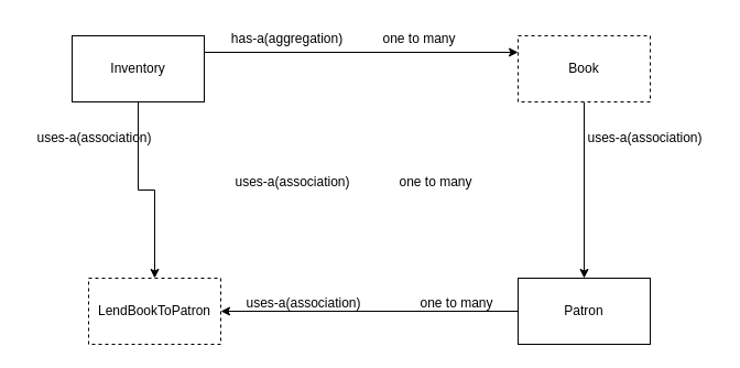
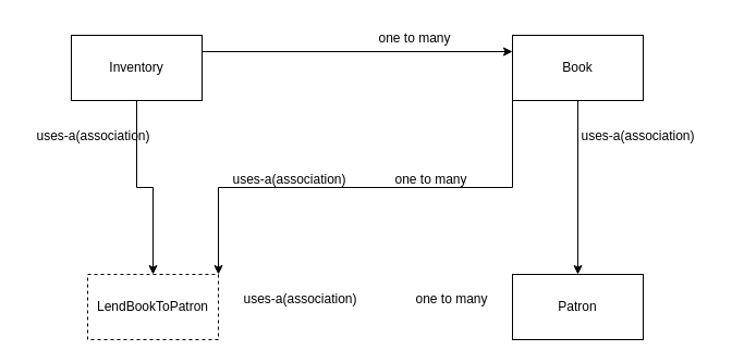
  <mxCell id="0" />
  <mxCell id="1" parent="0" />
  <mxCell id="2" style="edgeStyle=orthogonalEdgeStyle;rounded=0;orthogonalLoop=1;jettySize=auto;html=1;exitX=1;exitY=0.25;exitDx=0;exitDy=0;entryX=0;entryY=0.25;entryDx=0;entryDy=0;" edge="1" parent="1" source="4" target="7"><mxGeometry relative="1" as="geometry" /></mxCell>
  <mxCell id="3" style="edgeStyle=orthogonalEdgeStyle;rounded=0;orthogonalLoop=1;jettySize=auto;html=1;exitX=0.5;exitY=1;exitDx=0;exitDy=0;entryX=0.5;entryY=0;entryDx=0;entryDy=0;" edge="1" parent="1" source="4" target="13"><mxGeometry relative="1" as="geometry" /></mxCell>
  <mxCell id="4" value="Inventory" style="rounded=0;whiteSpace=wrap;html=1;" vertex="1" parent="1"><mxGeometry x="65" y="32" width="120" height="60" as="geometry" /></mxCell>
  <mxCell id="5" style="edgeStyle=orthogonalEdgeStyle;rounded=0;orthogonalLoop=1;jettySize=auto;html=1;" edge="1" parent="1" source="7" target="11"><mxGeometry relative="1" as="geometry" /></mxCell>
- <mxCell id="7" value="Book" style="rounded=0;whiteSpace=wrap;html=1;dashed=1;" vertex="1" parent="1"><mxGeometry x="470" y="32" width="120" height="60" as="geometry" /></mxCell>
- <mxCell id="8" value="has-a(aggregation)" style="text;html=1;align=center;verticalAlign=middle;resizable=0;points=[];autosize=1;strokeColor=none;fillColor=none;" vertex="1" parent="1"><mxGeometry x="200" y="20" width="120" height="30" as="geometry" /></mxCell>
+ <mxCell id="6" style="edgeStyle=orthogonalEdgeStyle;rounded=0;orthogonalLoop=1;jettySize=auto;html=1;exitX=0;exitY=1;exitDx=0;exitDy=0;entryX=1;entryY=0;entryDx=0;entryDy=0;" edge="1" parent="1" source="7" target="13"><mxGeometry relative="1" as="geometry" /></mxCell>
+ <mxCell id="7" value="Book" style="rounded=0;whiteSpace=wrap;html=1;" vertex="1" parent="1"><mxGeometry x="470" y="32" width="120" height="60" as="geometry" /></mxCell>
  <mxCell id="9" value="one to many" style="text;html=1;align=center;verticalAlign=middle;resizable=0;points=[];autosize=1;strokeColor=none;fillColor=none;" vertex="1" parent="1"><mxGeometry x="335" y="20" width="90" height="30" as="geometry" /></mxCell>
- <mxCell id="10" style="edgeStyle=orthogonalEdgeStyle;rounded=0;orthogonalLoop=1;jettySize=auto;html=1;entryX=1;entryY=0.5;entryDx=0;entryDy=0;" edge="1" parent="1" source="11" target="13"><mxGeometry relative="1" as="geometry" /></mxCell>
  <mxCell id="11" value="Patron" style="rounded=0;whiteSpace=wrap;html=1;" vertex="1" parent="1"><mxGeometry x="470" y="252" width="120" height="60" as="geometry" /></mxCell>
  <mxCell id="12" value="uses-a(association)" style="text;html=1;align=center;verticalAlign=middle;resizable=0;points=[];autosize=1;strokeColor=none;fillColor=none;" vertex="1" parent="1"><mxGeometry x="520" y="110" width="130" height="30" as="geometry" /></mxCell>
  <mxCell id="13" value="LendBookToPatron" style="rounded=0;whiteSpace=wrap;html=1;dashed=1;" vertex="1" parent="1"><mxGeometry x="80" y="252" width="120" height="60" as="geometry" /></mxCell>
  <mxCell id="14" value="uses-a(association)" style="text;html=1;align=center;verticalAlign=middle;resizable=0;points=[];autosize=1;strokeColor=none;fillColor=none;" vertex="1" parent="1"><mxGeometry x="200" y="150" width="130" height="30" as="geometry" /></mxCell>
  <mxCell id="15" value="one to many" style="text;html=1;align=center;verticalAlign=middle;resizable=0;points=[];autosize=1;strokeColor=none;fillColor=none;" vertex="1" parent="1"><mxGeometry x="350" y="150" width="90" height="30" as="geometry" /></mxCell>
  <mxCell id="16" value="uses-a(association)" style="text;html=1;align=center;verticalAlign=middle;resizable=0;points=[];autosize=1;strokeColor=none;fillColor=none;" vertex="1" parent="1"><mxGeometry x="210" y="260" width="130" height="30" as="geometry" /></mxCell>
  <mxCell id="17" value="one to many" style="text;html=1;align=center;verticalAlign=middle;resizable=0;points=[];autosize=1;strokeColor=none;fillColor=none;" vertex="1" parent="1"><mxGeometry x="369" y="260" width="90" height="30" as="geometry" /></mxCell>
  <mxCell id="18" value="uses-a(association)" style="text;html=1;align=center;verticalAlign=middle;resizable=0;points=[];autosize=1;strokeColor=none;fillColor=none;" vertex="1" parent="1"><mxGeometry x="20" y="110" width="130" height="30" as="geometry" /></mxCell>
